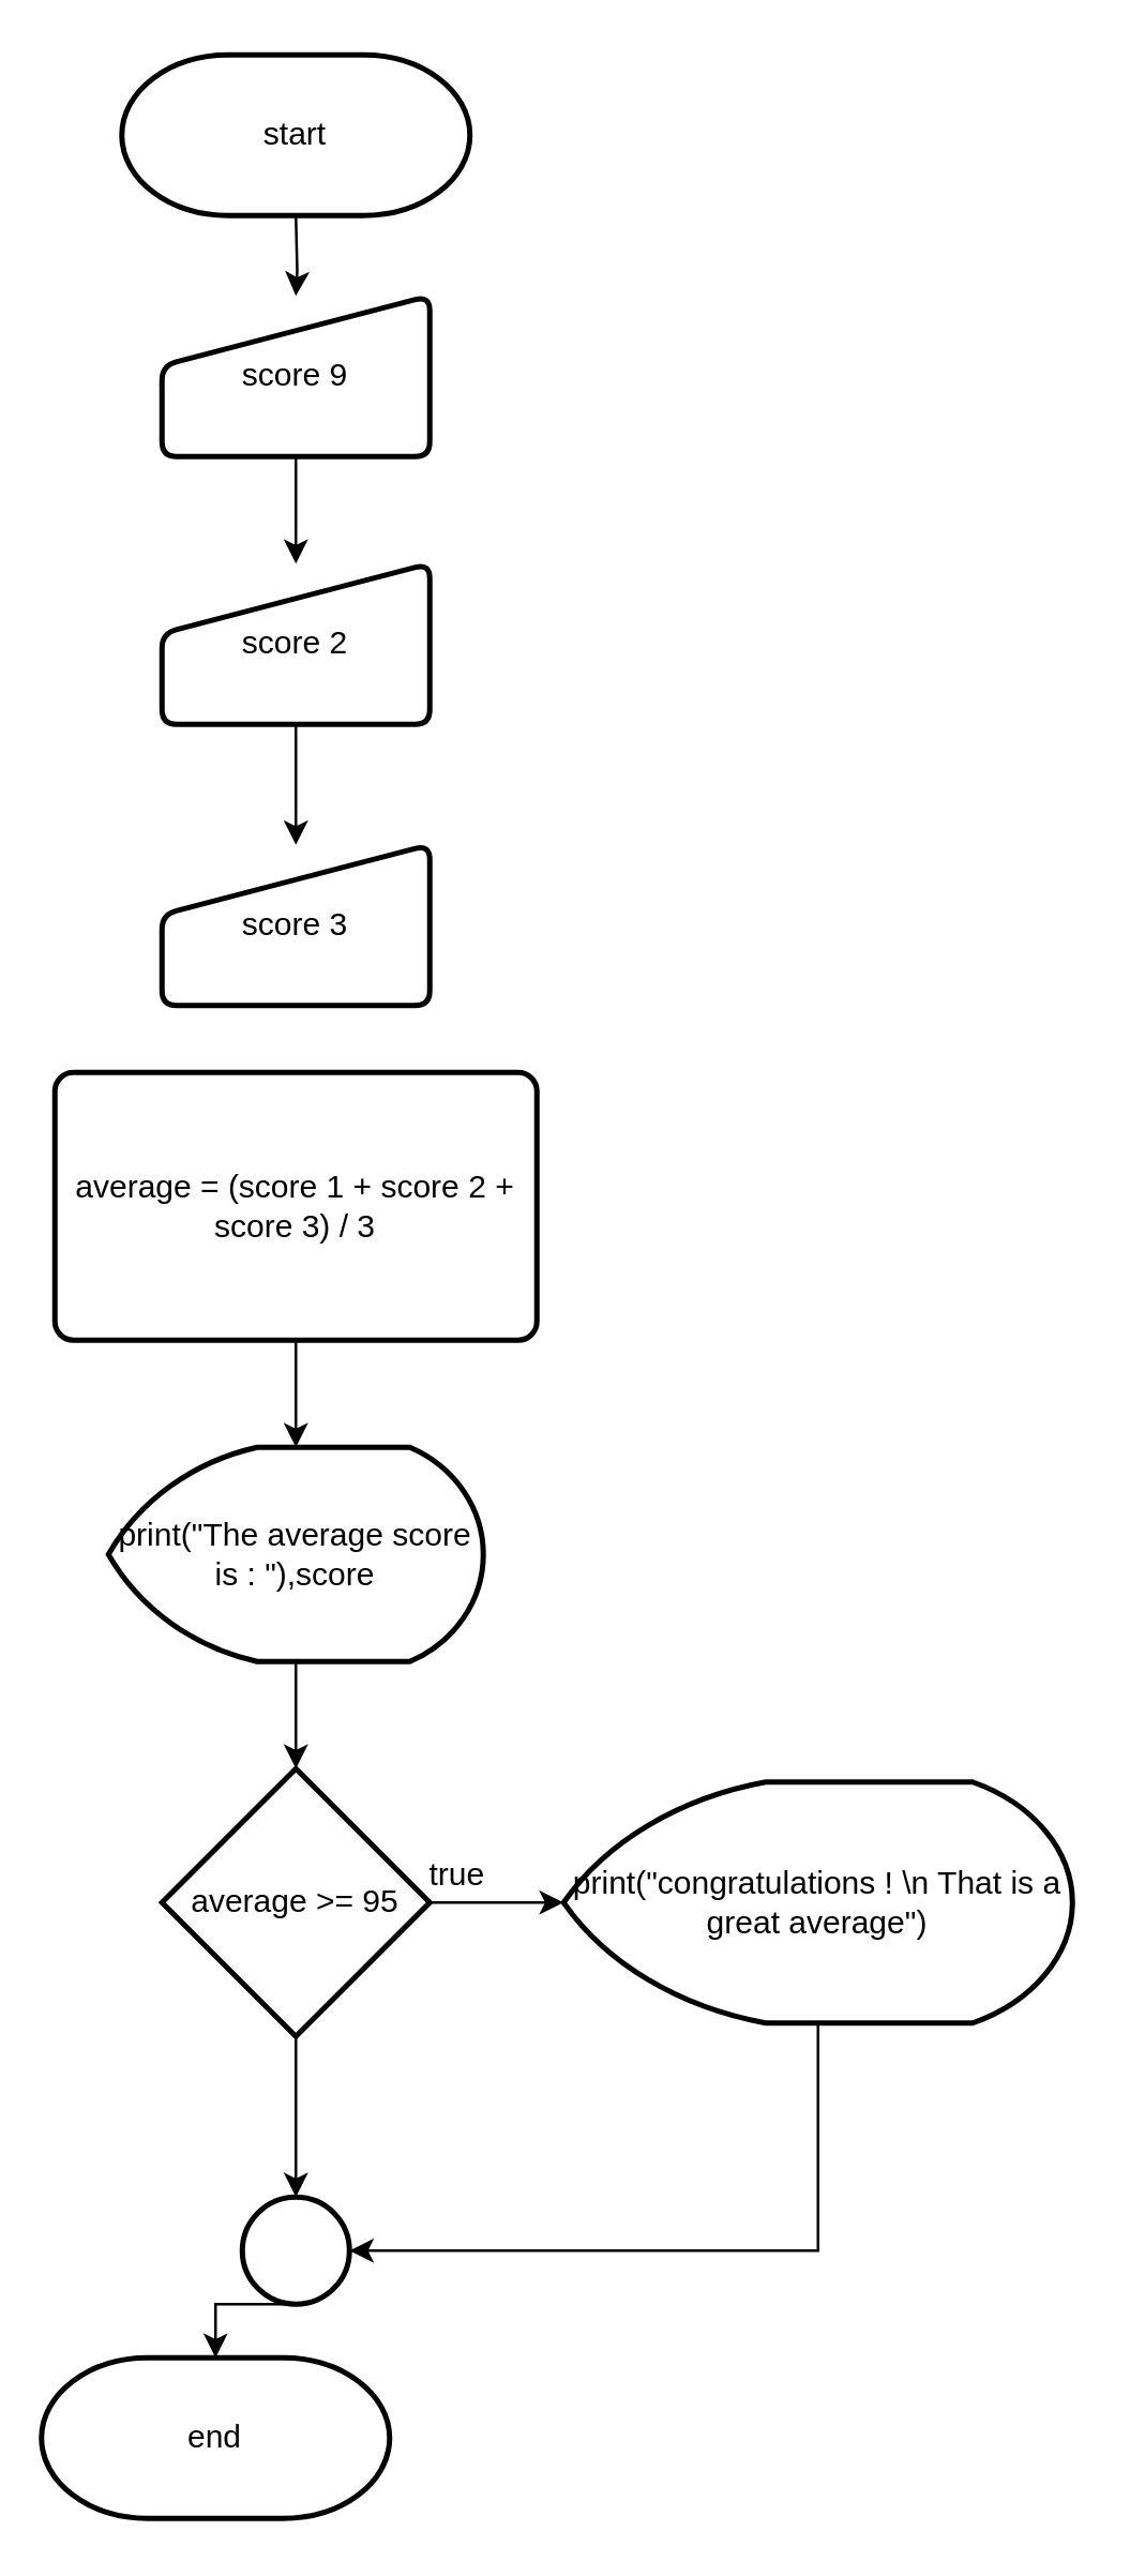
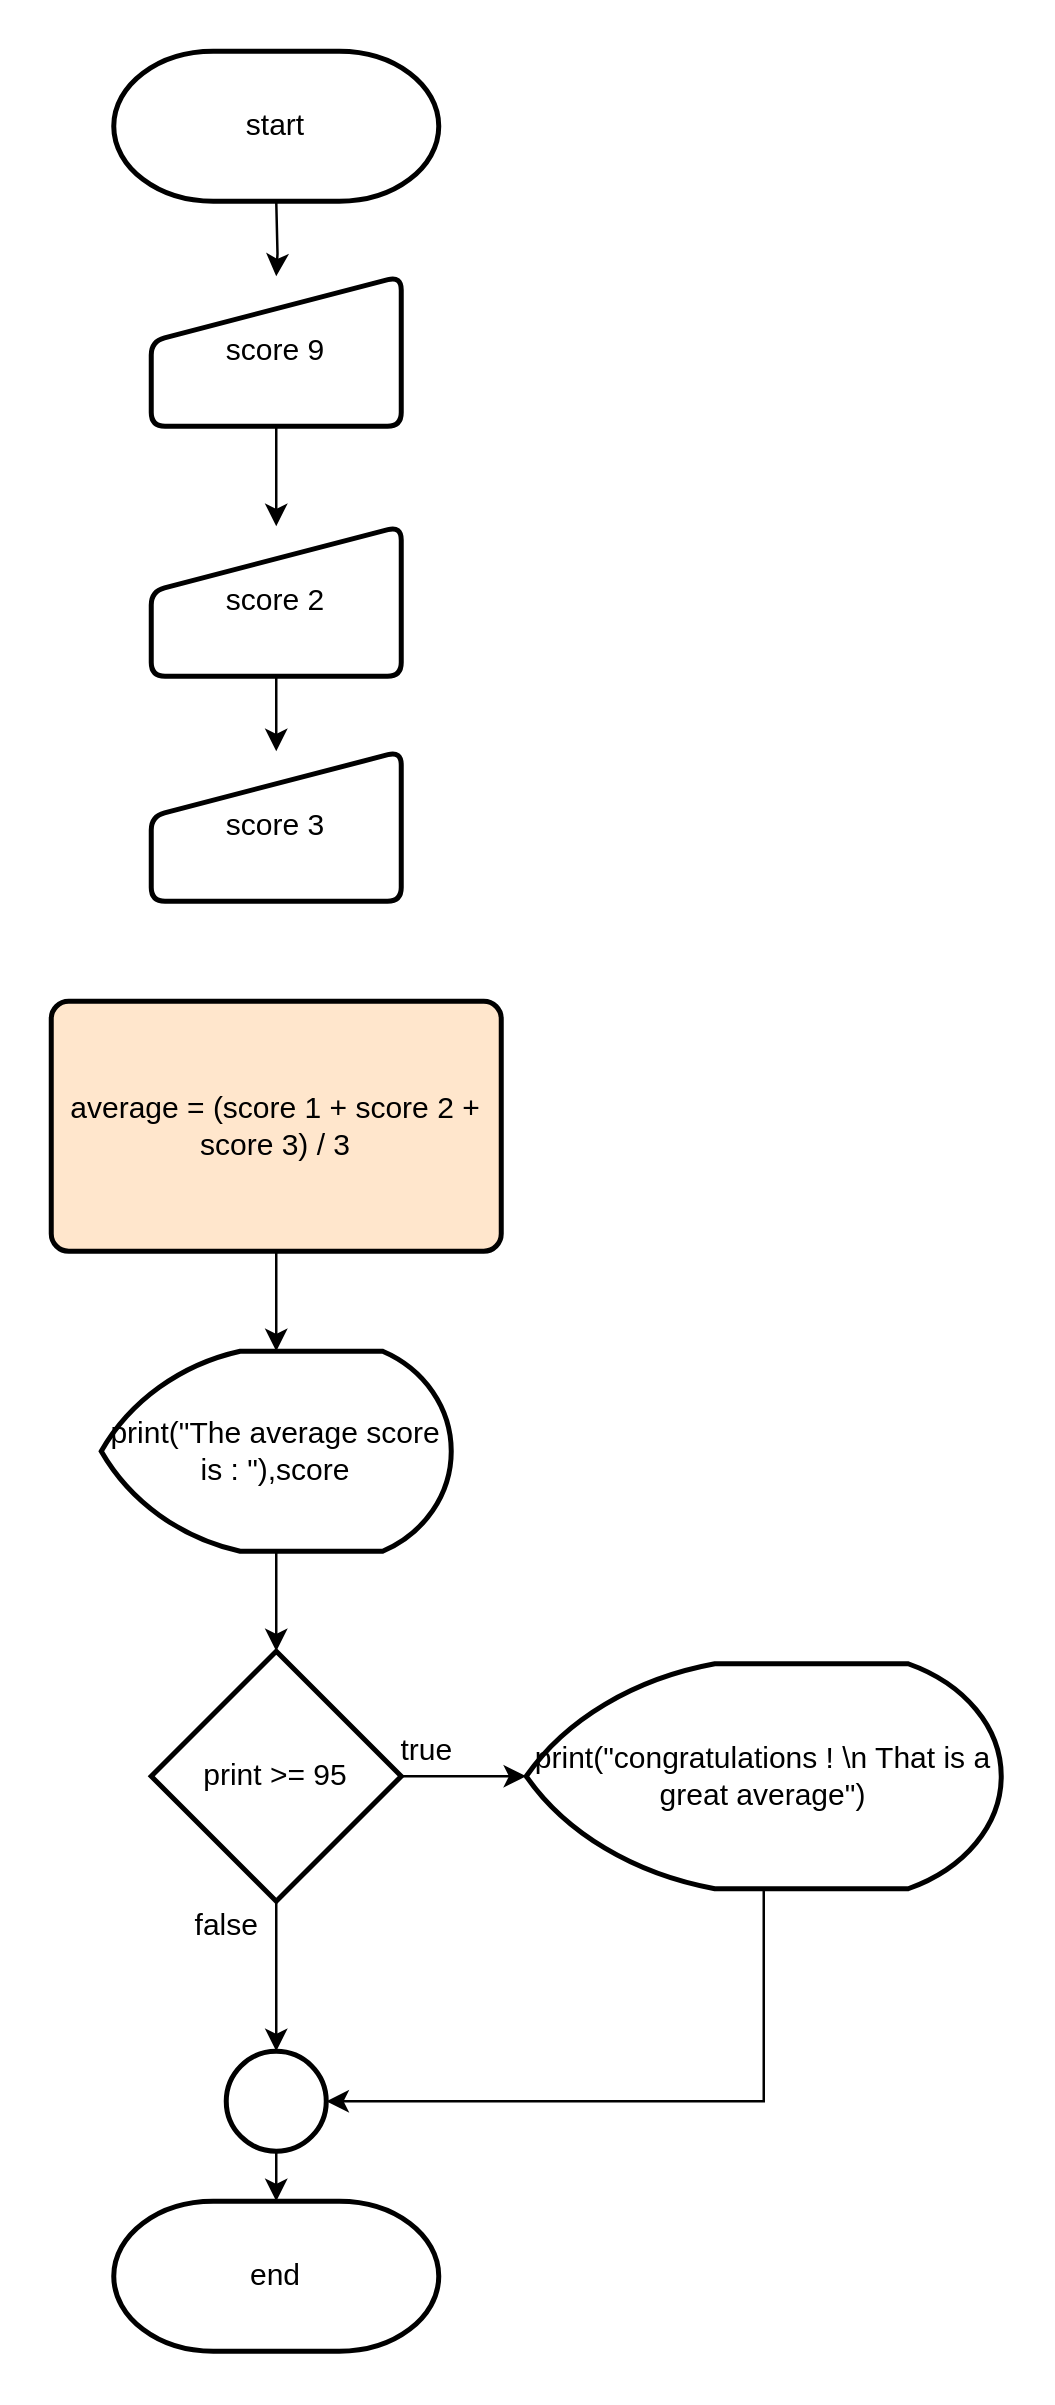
  <mxCell id="0" />
  <mxCell id="1" parent="0" />
  <mxCell id="2" value="" style="edgeStyle=orthogonalEdgeStyle;rounded=0;orthogonalLoop=1;jettySize=auto;html=1;" edge="1" parent="1" target="4"><mxGeometry relative="1" as="geometry"><mxPoint x="110" y="80" as="sourcePoint" /></mxGeometry></mxCell>
  <mxCell id="3" value="" style="edgeStyle=orthogonalEdgeStyle;rounded=0;orthogonalLoop=1;jettySize=auto;html=1;" edge="1" parent="1" source="4" target="6"><mxGeometry relative="1" as="geometry" /></mxCell>
  <mxCell id="4" value="score 9" style="html=1;strokeWidth=2;shape=manualInput;whiteSpace=wrap;rounded=1;size=26;arcSize=11;" vertex="1" parent="1"><mxGeometry x="60" y="110" width="100" height="60" as="geometry" /></mxCell>
  <mxCell id="5" value="" style="edgeStyle=orthogonalEdgeStyle;rounded=0;orthogonalLoop=1;jettySize=auto;html=1;" edge="1" parent="1" source="6" target="7"><mxGeometry relative="1" as="geometry" /></mxCell>
  <mxCell id="6" value="score 2" style="html=1;strokeWidth=2;shape=manualInput;whiteSpace=wrap;rounded=1;size=26;arcSize=11;" vertex="1" parent="1"><mxGeometry x="60" y="210" width="100" height="60" as="geometry" /></mxCell>
- <mxCell id="7" value="score 3" style="html=1;strokeWidth=2;shape=manualInput;whiteSpace=wrap;rounded=1;size=26;arcSize=11;" vertex="1" parent="1"><mxGeometry x="60" y="315" width="100" height="60" as="geometry" /></mxCell>
+ <mxCell id="7" value="score 3" style="html=1;strokeWidth=2;shape=manualInput;whiteSpace=wrap;rounded=1;size=26;arcSize=11;" vertex="1" parent="1"><mxGeometry x="60" y="300" width="100" height="60" as="geometry" /></mxCell>
  <mxCell id="8" value="" style="edgeStyle=orthogonalEdgeStyle;rounded=0;orthogonalLoop=1;jettySize=auto;html=1;" edge="1" parent="1" source="9" target="14"><mxGeometry relative="1" as="geometry" /></mxCell>
- <mxCell id="9" value="average = (score 1 + score 2 + score 3) / 3" style="rounded=1;whiteSpace=wrap;html=1;absoluteArcSize=1;arcSize=14;strokeWidth=2;" vertex="1" parent="1"><mxGeometry x="20" y="400" width="180" height="100" as="geometry" /></mxCell>
+ <mxCell id="9" value="average = (score 1 + score 2 + score 3) / 3" style="rounded=1;whiteSpace=wrap;html=1;absoluteArcSize=1;arcSize=14;strokeWidth=2;fillColor=#ffe6cc;" vertex="1" parent="1"><mxGeometry x="20" y="400" width="180" height="100" as="geometry" /></mxCell>
  <mxCell id="10" value="" style="edgeStyle=orthogonalEdgeStyle;rounded=0;orthogonalLoop=1;jettySize=auto;html=1;" edge="1" parent="1" source="12" target="16"><mxGeometry relative="1" as="geometry" /></mxCell>
  <mxCell id="11" style="edgeStyle=orthogonalEdgeStyle;rounded=0;orthogonalLoop=1;jettySize=auto;html=1;exitX=0;exitY=0.5;exitDx=0;exitDy=0;exitPerimeter=0;entryX=0.5;entryY=0;entryDx=0;entryDy=0;entryPerimeter=0;" edge="1" parent="1" source="12" target="21"><mxGeometry relative="1" as="geometry"><Array as="points"><mxPoint x="110" y="710" /></Array></mxGeometry></mxCell>
- <mxCell id="12" value="average &amp;gt;= 95" style="strokeWidth=2;html=1;shape=mxgraph.flowchart.decision;whiteSpace=wrap;" vertex="1" parent="1"><mxGeometry x="60" y="660" width="100" height="100" as="geometry" /></mxCell>
+ <mxCell id="12" value="print &amp;gt;= 95" style="strokeWidth=2;html=1;shape=mxgraph.flowchart.decision;whiteSpace=wrap;" vertex="1" parent="1"><mxGeometry x="60" y="660" width="100" height="100" as="geometry" /></mxCell>
  <mxCell id="13" style="edgeStyle=orthogonalEdgeStyle;rounded=0;orthogonalLoop=1;jettySize=auto;html=1;exitX=0.5;exitY=1;exitDx=0;exitDy=0;exitPerimeter=0;entryX=0.5;entryY=0;entryDx=0;entryDy=0;entryPerimeter=0;" edge="1" parent="1" source="14" target="12"><mxGeometry relative="1" as="geometry" /></mxCell>
  <mxCell id="14" value="print(&quot;The average score is : &quot;),score" style="strokeWidth=2;html=1;shape=mxgraph.flowchart.display;whiteSpace=wrap;" vertex="1" parent="1"><mxGeometry x="40" y="540" width="140" height="80" as="geometry" /></mxCell>
  <mxCell id="15" style="edgeStyle=orthogonalEdgeStyle;rounded=0;orthogonalLoop=1;jettySize=auto;html=1;exitX=0.5;exitY=1;exitDx=0;exitDy=0;exitPerimeter=0;entryX=1;entryY=0.5;entryDx=0;entryDy=0;entryPerimeter=0;" edge="1" parent="1" source="16" target="21"><mxGeometry relative="1" as="geometry" /></mxCell>
  <mxCell id="16" value="print(&quot;congratulations ! \n That is a great average&quot;)" style="strokeWidth=2;html=1;shape=mxgraph.flowchart.display;whiteSpace=wrap;" vertex="1" parent="1"><mxGeometry x="210" y="665" width="190" height="90" as="geometry" /></mxCell>
  <mxCell id="17" value="true" style="text;html=1;align=center;verticalAlign=middle;resizable=0;points=[];autosize=1;" vertex="1" parent="1"><mxGeometry x="150" y="690" width="40" height="20" as="geometry" /></mxCell>
- <mxCell id="19" value="end" style="strokeWidth=2;html=1;shape=mxgraph.flowchart.terminator;whiteSpace=wrap;" vertex="1" parent="1"><mxGeometry x="15" y="880" width="130" height="60" as="geometry" /></mxCell>
+ <mxCell id="18" value="false" style="text;html=1;align=center;verticalAlign=middle;resizable=0;points=[];autosize=1;" vertex="1" parent="1"><mxGeometry x="70" y="760" width="40" height="20" as="geometry" /></mxCell>
+ <mxCell id="19" value="end" style="strokeWidth=2;html=1;shape=mxgraph.flowchart.terminator;whiteSpace=wrap;" vertex="1" parent="1"><mxGeometry x="45" y="880" width="130" height="60" as="geometry" /></mxCell>
  <mxCell id="20" style="edgeStyle=orthogonalEdgeStyle;rounded=0;orthogonalLoop=1;jettySize=auto;html=1;exitX=0.5;exitY=1;exitDx=0;exitDy=0;exitPerimeter=0;entryX=0.5;entryY=0;entryDx=0;entryDy=0;entryPerimeter=0;" edge="1" parent="1" source="21" target="19"><mxGeometry relative="1" as="geometry" /></mxCell>
  <mxCell id="21" value="" style="strokeWidth=2;html=1;shape=mxgraph.flowchart.start_2;whiteSpace=wrap;" vertex="1" parent="1"><mxGeometry x="90" y="820" width="40" height="40" as="geometry" /></mxCell>
  <mxCell id="22" value="start" style="strokeWidth=2;html=1;shape=mxgraph.flowchart.terminator;whiteSpace=wrap;" vertex="1" parent="1"><mxGeometry x="45" y="20" width="130" height="60" as="geometry" /></mxCell>
